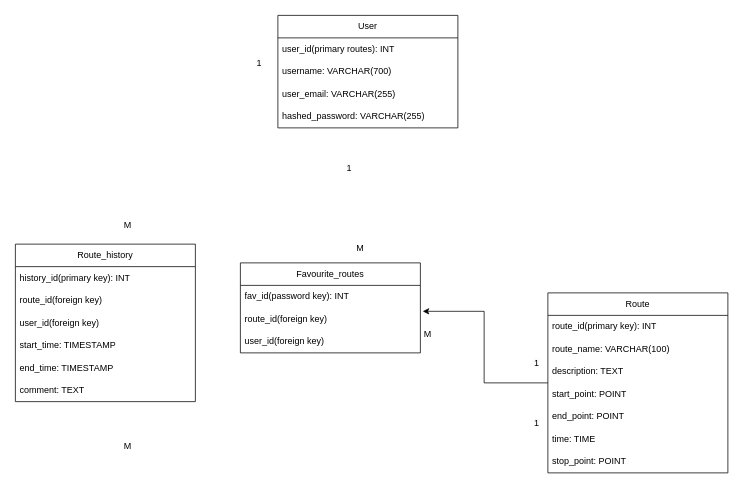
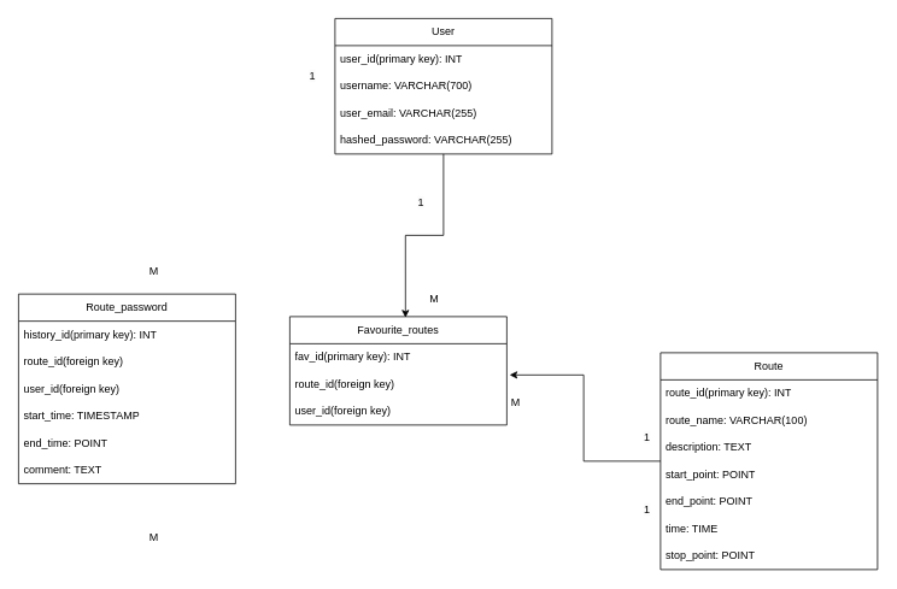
  <mxCell id="0" />
  <mxCell id="1" parent="0" />
  <mxCell id="2" value="User" style="swimlane;fontStyle=0;childLayout=stackLayout;horizontal=1;startSize=30;horizontalStack=0;resizeParent=1;resizeParentMax=0;resizeLast=0;collapsible=1;marginBottom=0;whiteSpace=wrap;html=1;" parent="1" vertex="1"><mxGeometry x="370" y="20" width="240" height="150" as="geometry"><mxRectangle x="450" y="120" width="70" height="30" as="alternateBounds" /></mxGeometry></mxCell>
- <mxCell id="3" value="user_id(primary routes): INT" style="text;strokeColor=none;fillColor=none;align=left;verticalAlign=middle;spacingLeft=4;spacingRight=4;overflow=hidden;points=[[0,0.5],[1,0.5]];portConstraint=eastwest;rotatable=0;whiteSpace=wrap;html=1;" parent="2" vertex="1"><mxGeometry y="30" width="240" height="30" as="geometry" /></mxCell>
+ <mxCell id="3" value="user_id(primary key): INT" style="text;strokeColor=none;fillColor=none;align=left;verticalAlign=middle;spacingLeft=4;spacingRight=4;overflow=hidden;points=[[0,0.5],[1,0.5]];portConstraint=eastwest;rotatable=0;whiteSpace=wrap;html=1;" parent="2" vertex="1"><mxGeometry y="30" width="240" height="30" as="geometry" /></mxCell>
  <mxCell id="4" value="username: VARCHAR(700)" style="text;strokeColor=none;fillColor=none;align=left;verticalAlign=middle;spacingLeft=4;spacingRight=4;overflow=hidden;points=[[0,0.5],[1,0.5]];portConstraint=eastwest;rotatable=0;whiteSpace=wrap;html=1;" parent="2" vertex="1"><mxGeometry y="60" width="240" height="30" as="geometry" /></mxCell>
  <mxCell id="5" value="user_email: VARCHAR(255)" style="text;strokeColor=none;fillColor=none;align=left;verticalAlign=middle;spacingLeft=4;spacingRight=4;overflow=hidden;points=[[0,0.5],[1,0.5]];portConstraint=eastwest;rotatable=0;whiteSpace=wrap;html=1;" parent="2" vertex="1"><mxGeometry y="90" width="240" height="30" as="geometry" /></mxCell>
  <mxCell id="6" value="hashed_password: VARCHAR(255)" style="text;strokeColor=none;fillColor=none;align=left;verticalAlign=middle;spacingLeft=4;spacingRight=4;overflow=hidden;points=[[0,0.5],[1,0.5]];portConstraint=eastwest;rotatable=0;whiteSpace=wrap;html=1;" parent="2" vertex="1"><mxGeometry y="120" width="240" height="30" as="geometry" /></mxCell>
  <mxCell id="7" value="Route" style="swimlane;fontStyle=0;childLayout=stackLayout;horizontal=1;startSize=30;horizontalStack=0;resizeParent=1;resizeParentMax=0;resizeLast=0;collapsible=1;marginBottom=0;whiteSpace=wrap;html=1;" parent="1" vertex="1"><mxGeometry x="730" y="390" width="240" height="240" as="geometry"><mxRectangle x="450" y="120" width="70" height="30" as="alternateBounds" /></mxGeometry></mxCell>
  <mxCell id="8" value="route_id(primary key): INT" style="text;strokeColor=none;fillColor=none;align=left;verticalAlign=middle;spacingLeft=4;spacingRight=4;overflow=hidden;points=[[0,0.5],[1,0.5]];portConstraint=eastwest;rotatable=0;whiteSpace=wrap;html=1;" parent="7" vertex="1"><mxGeometry y="30" width="240" height="30" as="geometry" /></mxCell>
  <mxCell id="9" value="route_name: VARCHAR(100)" style="text;strokeColor=none;fillColor=none;align=left;verticalAlign=middle;spacingLeft=4;spacingRight=4;overflow=hidden;points=[[0,0.5],[1,0.5]];portConstraint=eastwest;rotatable=0;whiteSpace=wrap;html=1;" parent="7" vertex="1"><mxGeometry y="60" width="240" height="30" as="geometry" /></mxCell>
  <mxCell id="10" value="description: TEXT" style="text;strokeColor=none;fillColor=none;align=left;verticalAlign=middle;spacingLeft=4;spacingRight=4;overflow=hidden;points=[[0,0.5],[1,0.5]];portConstraint=eastwest;rotatable=0;whiteSpace=wrap;html=1;" parent="7" vertex="1"><mxGeometry y="90" width="240" height="30" as="geometry" /></mxCell>
  <mxCell id="11" value="start_point: POINT" style="text;strokeColor=none;fillColor=none;align=left;verticalAlign=middle;spacingLeft=4;spacingRight=4;overflow=hidden;points=[[0,0.5],[1,0.5]];portConstraint=eastwest;rotatable=0;whiteSpace=wrap;html=1;" parent="7" vertex="1"><mxGeometry y="120" width="240" height="30" as="geometry" /></mxCell>
  <mxCell id="12" value="end_point: POINT" style="text;strokeColor=none;fillColor=none;align=left;verticalAlign=middle;spacingLeft=4;spacingRight=4;overflow=hidden;points=[[0,0.5],[1,0.5]];portConstraint=eastwest;rotatable=0;whiteSpace=wrap;html=1;" parent="7" vertex="1"><mxGeometry y="150" width="240" height="30" as="geometry" /></mxCell>
  <mxCell id="13" value="time: TIME" style="text;strokeColor=none;fillColor=none;align=left;verticalAlign=middle;spacingLeft=4;spacingRight=4;overflow=hidden;points=[[0,0.5],[1,0.5]];portConstraint=eastwest;rotatable=0;whiteSpace=wrap;html=1;" parent="7" vertex="1"><mxGeometry y="180" width="240" height="30" as="geometry" /></mxCell>
  <mxCell id="14" value="stop_point: POINT" style="text;strokeColor=none;fillColor=none;align=left;verticalAlign=middle;spacingLeft=4;spacingRight=4;overflow=hidden;points=[[0,0.5],[1,0.5]];portConstraint=eastwest;rotatable=0;whiteSpace=wrap;html=1;" parent="7" vertex="1"><mxGeometry y="210" width="240" height="30" as="geometry" /></mxCell>
  <mxCell id="15" value="Favourite_routes" style="swimlane;fontStyle=0;childLayout=stackLayout;horizontal=1;startSize=30;horizontalStack=0;resizeParent=1;resizeParentMax=0;resizeLast=0;collapsible=1;marginBottom=0;whiteSpace=wrap;html=1;" parent="1" vertex="1"><mxGeometry x="320" y="350" width="240" height="120" as="geometry"><mxRectangle x="450" y="120" width="70" height="30" as="alternateBounds" /></mxGeometry></mxCell>
- <mxCell id="16" value="fav_id(password key): INT" style="text;strokeColor=none;fillColor=none;align=left;verticalAlign=middle;spacingLeft=4;spacingRight=4;overflow=hidden;points=[[0,0.5],[1,0.5]];portConstraint=eastwest;rotatable=0;whiteSpace=wrap;html=1;" parent="15" vertex="1"><mxGeometry y="30" width="240" height="30" as="geometry" /></mxCell>
+ <mxCell id="16" value="fav_id(primary key): INT" style="text;strokeColor=none;fillColor=none;align=left;verticalAlign=middle;spacingLeft=4;spacingRight=4;overflow=hidden;points=[[0,0.5],[1,0.5]];portConstraint=eastwest;rotatable=0;whiteSpace=wrap;html=1;" parent="15" vertex="1"><mxGeometry y="30" width="240" height="30" as="geometry" /></mxCell>
  <mxCell id="17" value="route_id(foreign key)" style="text;strokeColor=none;fillColor=none;align=left;verticalAlign=middle;spacingLeft=4;spacingRight=4;overflow=hidden;points=[[0,0.5],[1,0.5]];portConstraint=eastwest;rotatable=0;whiteSpace=wrap;html=1;" parent="15" vertex="1"><mxGeometry y="60" width="240" height="30" as="geometry" /></mxCell>
  <mxCell id="18" value="user_id(foreign key)" style="text;strokeColor=none;fillColor=none;align=left;verticalAlign=middle;spacingLeft=4;spacingRight=4;overflow=hidden;points=[[0,0.5],[1,0.5]];portConstraint=eastwest;rotatable=0;whiteSpace=wrap;html=1;" parent="15" vertex="1"><mxGeometry y="90" width="240" height="30" as="geometry" /></mxCell>
- <mxCell id="19" value="Route_history" style="swimlane;fontStyle=0;childLayout=stackLayout;horizontal=1;startSize=30;horizontalStack=0;resizeParent=1;resizeParentMax=0;resizeLast=0;collapsible=1;marginBottom=0;whiteSpace=wrap;html=1;" parent="1" vertex="1"><mxGeometry x="20" y="325" width="240" height="210" as="geometry"><mxRectangle x="450" y="120" width="70" height="30" as="alternateBounds" /></mxGeometry></mxCell>
+ <mxCell id="19" value="Route_password" style="swimlane;fontStyle=0;childLayout=stackLayout;horizontal=1;startSize=30;horizontalStack=0;resizeParent=1;resizeParentMax=0;resizeLast=0;collapsible=1;marginBottom=0;whiteSpace=wrap;html=1;" parent="1" vertex="1"><mxGeometry x="20" y="325" width="240" height="210" as="geometry"><mxRectangle x="450" y="120" width="70" height="30" as="alternateBounds" /></mxGeometry></mxCell>
  <mxCell id="20" value="history_id(primary key): INT" style="text;strokeColor=none;fillColor=none;align=left;verticalAlign=middle;spacingLeft=4;spacingRight=4;overflow=hidden;points=[[0,0.5],[1,0.5]];portConstraint=eastwest;rotatable=0;whiteSpace=wrap;html=1;" parent="19" vertex="1"><mxGeometry y="30" width="240" height="30" as="geometry" /></mxCell>
  <mxCell id="21" value="route_id(foreign key)" style="text;strokeColor=none;fillColor=none;align=left;verticalAlign=middle;spacingLeft=4;spacingRight=4;overflow=hidden;points=[[0,0.5],[1,0.5]];portConstraint=eastwest;rotatable=0;whiteSpace=wrap;html=1;" parent="19" vertex="1"><mxGeometry y="60" width="240" height="30" as="geometry" /></mxCell>
  <mxCell id="22" value="user_id(foreign key)" style="text;strokeColor=none;fillColor=none;align=left;verticalAlign=middle;spacingLeft=4;spacingRight=4;overflow=hidden;points=[[0,0.5],[1,0.5]];portConstraint=eastwest;rotatable=0;whiteSpace=wrap;html=1;" parent="19" vertex="1"><mxGeometry y="90" width="240" height="30" as="geometry" /></mxCell>
  <mxCell id="23" value="start_time: TIMESTAMP" style="text;strokeColor=none;fillColor=none;align=left;verticalAlign=middle;spacingLeft=4;spacingRight=4;overflow=hidden;points=[[0,0.5],[1,0.5]];portConstraint=eastwest;rotatable=0;whiteSpace=wrap;html=1;" parent="19" vertex="1"><mxGeometry y="120" width="240" height="30" as="geometry" /></mxCell>
- <mxCell id="24" value="end_time: TIMESTAMP" style="text;strokeColor=none;fillColor=none;align=left;verticalAlign=middle;spacingLeft=4;spacingRight=4;overflow=hidden;points=[[0,0.5],[1,0.5]];portConstraint=eastwest;rotatable=0;whiteSpace=wrap;html=1;" parent="19" vertex="1"><mxGeometry y="150" width="240" height="30" as="geometry" /></mxCell>
+ <mxCell id="24" value="end_time: POINT" style="text;strokeColor=none;fillColor=none;align=left;verticalAlign=middle;spacingLeft=4;spacingRight=4;overflow=hidden;points=[[0,0.5],[1,0.5]];portConstraint=eastwest;rotatable=0;whiteSpace=wrap;html=1;" parent="19" vertex="1"><mxGeometry y="150" width="240" height="30" as="geometry" /></mxCell>
  <mxCell id="25" value="comment: TEXT" style="text;strokeColor=none;fillColor=none;align=left;verticalAlign=middle;spacingLeft=4;spacingRight=4;overflow=hidden;points=[[0,0.5],[1,0.5]];portConstraint=eastwest;rotatable=0;whiteSpace=wrap;html=1;" parent="19" vertex="1"><mxGeometry y="180" width="240" height="30" as="geometry" /></mxCell>
  <mxCell id="26" style="edgeStyle=orthogonalEdgeStyle;rounded=0;orthogonalLoop=1;jettySize=auto;html=1;entryX=1.013;entryY=0.153;entryDx=0;entryDy=0;entryPerimeter=0;" parent="1" source="7" target="17" edge="1"><mxGeometry relative="1" as="geometry" /></mxCell>
  <mxCell id="27" value="M" style="text;strokeColor=none;align=center;fillColor=none;html=1;verticalAlign=middle;whiteSpace=wrap;rounded=0;" parent="1" vertex="1"><mxGeometry x="540" y="430" width="60" height="30" as="geometry" /></mxCell>
  <mxCell id="28" value="&lt;span style=&quot;color: rgb(0, 0, 0); font-family: Helvetica; font-size: 12px; font-style: normal; font-variant-ligatures: normal; font-variant-caps: normal; font-weight: 400; letter-spacing: normal; orphans: 2; text-align: left; text-indent: 0px; text-transform: none; widows: 2; word-spacing: 0px; -webkit-text-stroke-width: 0px; white-space: normal; background-color: rgb(251, 251, 251); text-decoration-thickness: initial; text-decoration-style: initial; text-decoration-color: initial; display: inline !important; float: none;&quot;&gt;1&lt;/span&gt;" style="text;whiteSpace=wrap;html=1;" parent="1" vertex="1"><mxGeometry x="710" y="470" width="20" height="40" as="geometry" /></mxCell>
+ <mxCell id="29" style="edgeStyle=orthogonalEdgeStyle;rounded=0;orthogonalLoop=1;jettySize=auto;html=1;entryX=0.533;entryY=0.009;entryDx=0;entryDy=0;entryPerimeter=0;" parent="1" source="2" target="15" edge="1"><mxGeometry relative="1" as="geometry" /></mxCell>
  <mxCell id="30" value="M" style="text;strokeColor=none;align=center;fillColor=none;html=1;verticalAlign=middle;whiteSpace=wrap;rounded=0;" parent="1" vertex="1"><mxGeometry x="450" y="315" width="60" height="30" as="geometry" /></mxCell>
  <mxCell id="31" value="&lt;span style=&quot;color: rgb(0, 0, 0); font-family: Helvetica; font-size: 12px; font-style: normal; font-variant-ligatures: normal; font-variant-caps: normal; font-weight: 400; letter-spacing: normal; orphans: 2; text-align: left; text-indent: 0px; text-transform: none; widows: 2; word-spacing: 0px; -webkit-text-stroke-width: 0px; white-space: normal; background-color: rgb(251, 251, 251); text-decoration-thickness: initial; text-decoration-style: initial; text-decoration-color: initial; display: inline !important; float: none;&quot;&gt;1&lt;/span&gt;" style="text;whiteSpace=wrap;html=1;" parent="1" vertex="1"><mxGeometry x="460" y="210" width="20" height="40" as="geometry" /></mxCell>
  <mxCell id="32" value="&lt;span style=&quot;color: rgb(0, 0, 0); font-family: Helvetica; font-size: 12px; font-style: normal; font-variant-ligatures: normal; font-variant-caps: normal; font-weight: 400; letter-spacing: normal; orphans: 2; text-align: left; text-indent: 0px; text-transform: none; widows: 2; word-spacing: 0px; -webkit-text-stroke-width: 0px; white-space: normal; background-color: rgb(251, 251, 251); text-decoration-thickness: initial; text-decoration-style: initial; text-decoration-color: initial; display: inline !important; float: none;&quot;&gt;1&lt;/span&gt;" style="text;whiteSpace=wrap;html=1;" parent="1" vertex="1"><mxGeometry x="340" y="70" width="20" height="40" as="geometry" /></mxCell>
  <mxCell id="33" value="M" style="text;strokeColor=none;align=center;fillColor=none;html=1;verticalAlign=middle;whiteSpace=wrap;rounded=0;" parent="1" vertex="1"><mxGeometry x="140" y="285" width="60" height="30" as="geometry" /></mxCell>
  <mxCell id="34" value="&lt;span style=&quot;color: rgb(0, 0, 0); font-family: Helvetica; font-size: 12px; font-style: normal; font-variant-ligatures: normal; font-variant-caps: normal; font-weight: 400; letter-spacing: normal; orphans: 2; text-align: left; text-indent: 0px; text-transform: none; widows: 2; word-spacing: 0px; -webkit-text-stroke-width: 0px; white-space: normal; background-color: rgb(251, 251, 251); text-decoration-thickness: initial; text-decoration-style: initial; text-decoration-color: initial; display: inline !important; float: none;&quot;&gt;1&lt;/span&gt;" style="text;whiteSpace=wrap;html=1;" parent="1" vertex="1"><mxGeometry x="710" y="550" width="20" height="40" as="geometry" /></mxCell>
  <mxCell id="35" value="M" style="text;strokeColor=none;align=center;fillColor=none;html=1;verticalAlign=middle;whiteSpace=wrap;rounded=0;" parent="1" vertex="1"><mxGeometry x="140" y="580" width="60" height="30" as="geometry" /></mxCell>
